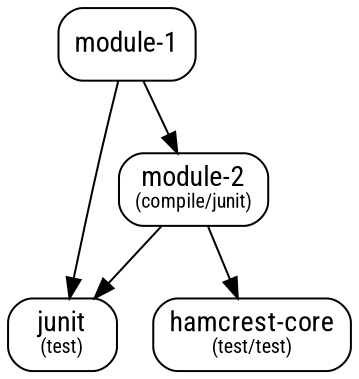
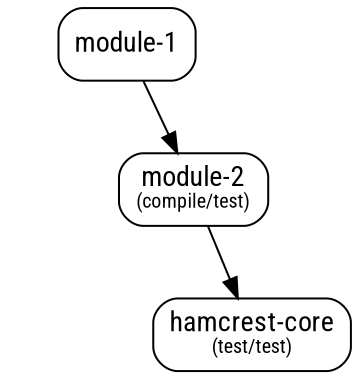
  digraph {
    fontname="Roboto Condensed"
    node [fontname="Roboto Condensed" fontsize=14 shape=box style=rounded]
    edge [fontname="Roboto Condensed" fontsize=10]
-   n1 [label=<junit<font point-size="10"><br/>(test)</font>>]
    n2 [label=<hamcrest-core<font point-size="10"><br/>(test/test)</font>>]
-   n3 [label=<module-2<font point-size="10"><br/>(compile/junit)</font>>]
+   n3 [label=<module-2<font point-size="10"><br/>(compile/test)</font>>]
    n4 [label=<module-1>]
-   n3 -> n1
    n3 -> n2
-   n4 -> n1
    n4 -> n3
  }
